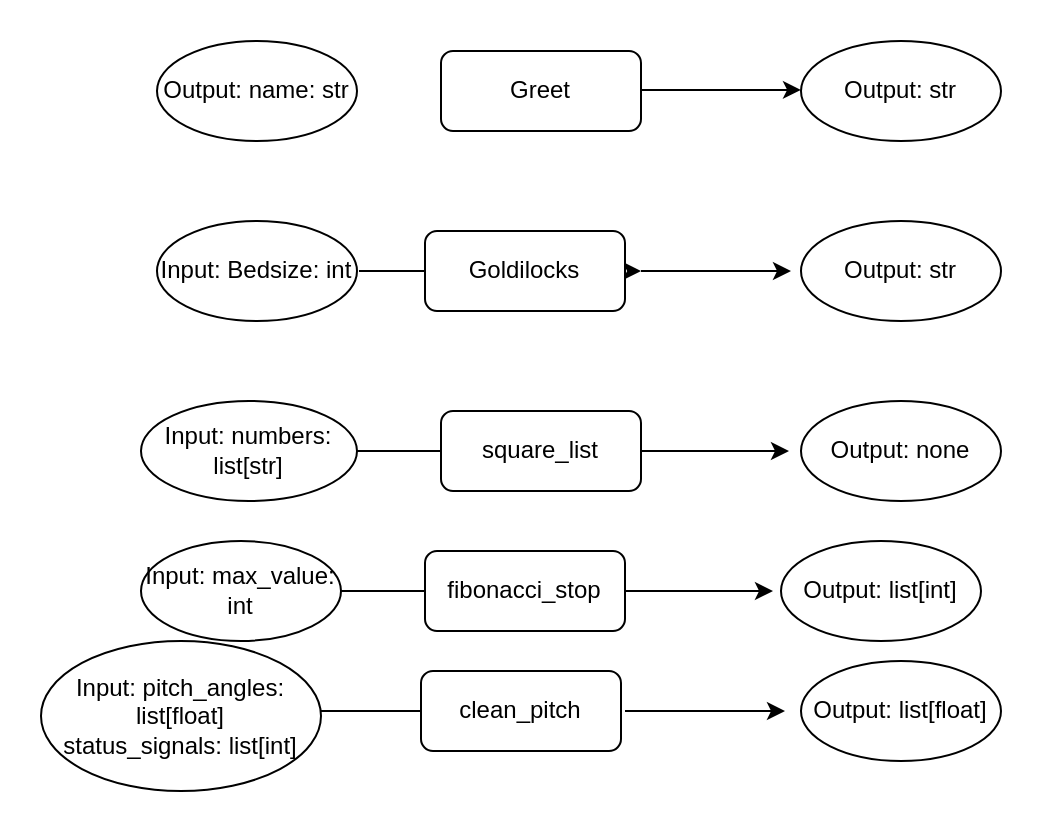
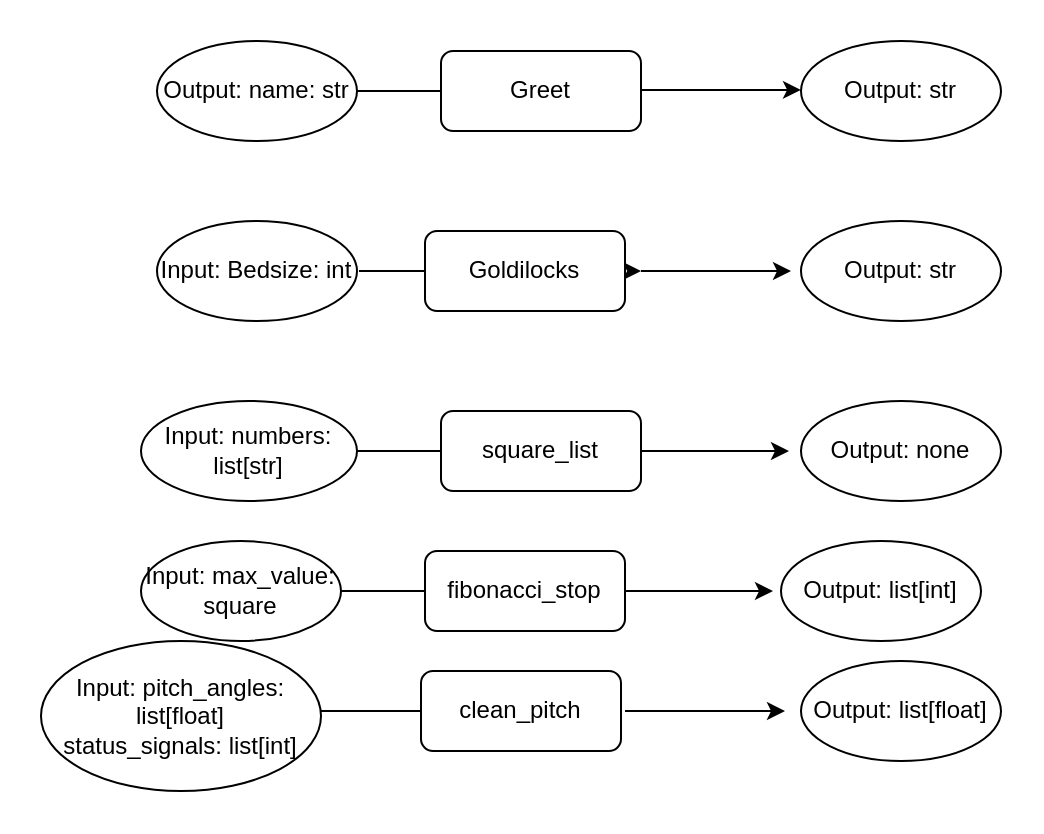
  <mxCell id="0" />
  <mxCell id="1" parent="0" />
  <mxCell id="2" value="" style="edgeStyle=none;html=1;" edge="1" parent="1"><mxGeometry relative="1" as="geometry"><mxPoint x="312" y="355" as="sourcePoint" /><mxPoint x="392" y="355" as="targetPoint" /></mxGeometry></mxCell>
  <mxCell id="3" value="Greet" style="rounded=1;whiteSpace=wrap;html=1;" vertex="1" parent="1"><mxGeometry x="220" y="25" width="100" height="40" as="geometry" /></mxCell>
  <mxCell id="4" value="Output: name: str" style="ellipse;whiteSpace=wrap;html=1;" vertex="1" parent="1"><mxGeometry x="78" y="20" width="100" height="50" as="geometry" /></mxCell>
+ <mxCell id="5" value="" style="endArrow=none;html=1;entryX=0;entryY=0.5;entryDx=0;entryDy=0;exitX=1;exitY=0.5;exitDx=0;exitDy=0;" edge="1" parent="1" source="4" target="3"><mxGeometry width="50" height="50" relative="1" as="geometry"><mxPoint x="140" y="55" as="sourcePoint" /><mxPoint x="190" y="5" as="targetPoint" /></mxGeometry></mxCell>
  <mxCell id="6" value="Output: str" style="ellipse;whiteSpace=wrap;html=1;" vertex="1" parent="1"><mxGeometry x="400" y="20" width="100" height="50" as="geometry" /></mxCell>
  <mxCell id="7" value="" style="edgeStyle=none;html=1;" edge="1" parent="1"><mxGeometry relative="1" as="geometry"><mxPoint x="320" y="135" as="sourcePoint" /><mxPoint x="395" y="135" as="targetPoint" /></mxGeometry></mxCell>
  <mxCell id="8" value="" style="endArrow=none;html=1;entryX=0;entryY=0.5;entryDx=0;entryDy=0;exitX=1;exitY=0.5;exitDx=0;exitDy=0;" edge="1" parent="1"><mxGeometry width="50" height="50" relative="1" as="geometry"><mxPoint x="179" y="135" as="sourcePoint" /><mxPoint x="220" y="135" as="targetPoint" /></mxGeometry></mxCell>
  <mxCell id="9" value="" style="edgeStyle=none;html=1;" edge="1" parent="1"><mxGeometry relative="1" as="geometry"><mxPoint x="314" y="225" as="sourcePoint" /><mxPoint x="394" y="225" as="targetPoint" /></mxGeometry></mxCell>
  <mxCell id="10" value="square_list" style="rounded=1;whiteSpace=wrap;html=1;" vertex="1" parent="1"><mxGeometry x="220" y="205" width="100" height="40" as="geometry" /></mxCell>
  <mxCell id="11" value="" style="endArrow=none;html=1;entryX=0;entryY=0.5;entryDx=0;entryDy=0;exitX=1;exitY=0.5;exitDx=0;exitDy=0;" edge="1" parent="1" target="10"><mxGeometry width="50" height="50" relative="1" as="geometry"><mxPoint x="178" y="225" as="sourcePoint" /><mxPoint x="190" y="185" as="targetPoint" /></mxGeometry></mxCell>
  <mxCell id="12" value="" style="edgeStyle=none;html=1;" edge="1" parent="1"><mxGeometry relative="1" as="geometry"><mxPoint x="315" y="135" as="sourcePoint" /><mxPoint x="320" y="135" as="targetPoint" /></mxGeometry></mxCell>
  <mxCell id="13" value="" style="edgeStyle=none;html=1;" edge="1" parent="1"><mxGeometry relative="1" as="geometry"><mxPoint x="320" y="44.44" as="sourcePoint" /><mxPoint x="400" y="44.44" as="targetPoint" /></mxGeometry></mxCell>
  <mxCell id="14" value="clean_pitch" style="rounded=1;whiteSpace=wrap;html=1;" vertex="1" parent="1"><mxGeometry x="210" y="335" width="100" height="40" as="geometry" /></mxCell>
  <mxCell id="15" value="" style="edgeStyle=none;html=1;" edge="1" parent="1"><mxGeometry relative="1" as="geometry"><mxPoint x="306" y="295" as="sourcePoint" /><mxPoint x="386" y="295" as="targetPoint" /></mxGeometry></mxCell>
  <mxCell id="16" value="fibonacci_stop" style="rounded=1;whiteSpace=wrap;html=1;" vertex="1" parent="1"><mxGeometry x="212" y="275" width="100" height="40" as="geometry" /></mxCell>
  <mxCell id="17" value="" style="endArrow=none;html=1;entryX=0;entryY=0.5;entryDx=0;entryDy=0;exitX=1;exitY=0.5;exitDx=0;exitDy=0;" edge="1" parent="1" target="16"><mxGeometry width="50" height="50" relative="1" as="geometry"><mxPoint x="170" y="295" as="sourcePoint" /><mxPoint x="182" y="255" as="targetPoint" /></mxGeometry></mxCell>
  <mxCell id="18" value="" style="endArrow=none;html=1;entryX=0;entryY=0.5;entryDx=0;entryDy=0;" edge="1" parent="1" target="14"><mxGeometry width="50" height="50" relative="1" as="geometry"><mxPoint y="355" as="sourcePoint" x="160" /><mxPoint x="222" y="305" as="targetPoint" /><Array as="points" /></mxGeometry></mxCell>
  <mxCell id="19" value="Input: pitch_angles: list[float]&lt;div&gt;status_signals: list[int]&lt;/div&gt;" style="ellipse;whiteSpace=wrap;html=1;" vertex="1" parent="1"><mxGeometry x="20" y="320" width="140" height="75" as="geometry" /></mxCell>
- <mxCell id="20" value="Input: max_value: int" style="ellipse;whiteSpace=wrap;html=1;" vertex="1" parent="1"><mxGeometry x="70" y="270" width="100" height="50" as="geometry" /></mxCell>
+ <mxCell id="20" value="Input: max_value: square" style="ellipse;whiteSpace=wrap;html=1;" vertex="1" parent="1"><mxGeometry x="70" y="270" width="100" height="50" as="geometry" /></mxCell>
  <mxCell id="21" value="Input: numbers: list[str]" style="ellipse;whiteSpace=wrap;html=1;" vertex="1" parent="1"><mxGeometry x="70" y="200" width="108" height="50" as="geometry" /></mxCell>
  <mxCell id="22" value="Input: Bedsize: int" style="ellipse;whiteSpace=wrap;html=1;" vertex="1" parent="1"><mxGeometry x="78" y="110" width="100" height="50" as="geometry" /></mxCell>
  <mxCell id="23" value="Output: list[float]" style="ellipse;whiteSpace=wrap;html=1;" vertex="1" parent="1"><mxGeometry x="400" y="330" width="100" height="50" as="geometry" /></mxCell>
  <mxCell id="24" value="Output: list[int]" style="ellipse;whiteSpace=wrap;html=1;" vertex="1" parent="1"><mxGeometry x="390" y="270" width="100" height="50" as="geometry" /></mxCell>
  <mxCell id="25" value="Output: none" style="ellipse;whiteSpace=wrap;html=1;" vertex="1" parent="1"><mxGeometry x="400" y="200" width="100" height="50" as="geometry" /></mxCell>
  <mxCell id="26" value="Output: str" style="ellipse;whiteSpace=wrap;html=1;" vertex="1" parent="1"><mxGeometry x="400" y="110" width="100" height="50" as="geometry" /></mxCell>
  <mxCell id="27" value="Goldilocks" style="rounded=1;whiteSpace=wrap;html=1;" vertex="1" parent="1"><mxGeometry x="212" y="115" width="100" height="40" as="geometry" /></mxCell>
